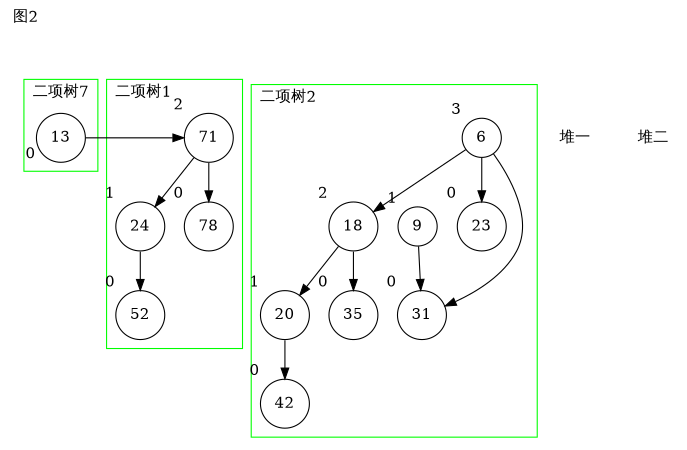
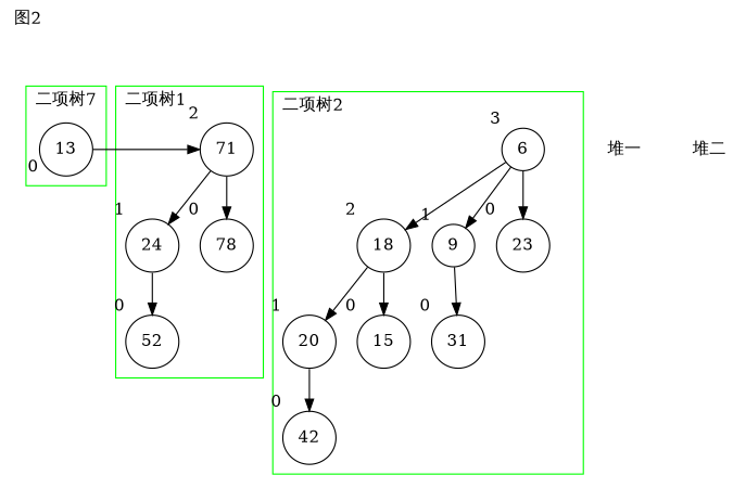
  digraph {
    label="图2"
    labeljust=l
    labelloc=t
    node [shape=circle xlabel=0]
    edge [weight=100]
    n1 [label=13]
    n2 [label=71 xlabel=2]
    n3 [label=24 xlabel=1]
    n4 [label=78]
    n5 [label=52]
    n6 [label=6 xlabel=3]
    n7 [label=18 xlabel=2]
    n8 [label=9 xlabel=1]
    n9 [label=23]
    n10 [label=20 xlabel=1]
-   n11 [label=35]
+   n11 [label=15]
    n12 [label=31]
    n13 [label=42]
    n14 [label="堆一" shape=plaintext xlabel=""]
    n15 [label="堆二" shape=plaintext xlabel=""]
    subgraph cluster_1 {
      label="二项树7"
      pencolor=green
      n1
    }
    subgraph cluster_2 {
      label="二项树1"
      pencolor=green
      n2
      n3
      n4
      n5
    }
    subgraph cluster_3 {
      label="二项树2"
      pencolor=green
      n6
      n7
      n8
      n9
      n10
      n11
      n12
      n13
    }
    n1 -> n2 [constraint=false weight=""]
    n2 -> n3 [weight=""]
    n2 -> n4
    n3 -> n5
    n6 -> n7 [weight=""]
-   n6 -> n12 [weight=""]
+   n6 -> n8 [weight=""]
    n6 -> n9
    n7 -> n10 [weight=""]
    n7 -> n11
    n8 -> n12
    n10 -> n13
  }
